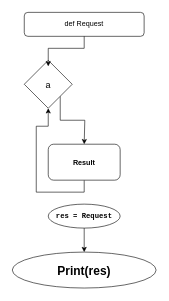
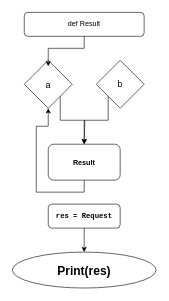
  <mxCell id="0" />
  <mxCell id="1" parent="0" />
- <mxCell id="2" value="def Request" style="rounded=1;whiteSpace=wrap;html=1;" vertex="1" parent="1"><mxGeometry x="40" y="20" width="200" height="40" as="geometry" /></mxCell>
+ <mxCell id="2" value="def Result" style="rounded=1;whiteSpace=wrap;html=1;" vertex="1" parent="1"><mxGeometry x="40" y="20" width="200" height="40" as="geometry" /></mxCell>
  <mxCell id="3" style="edgeStyle=orthogonalEdgeStyle;rounded=0;orthogonalLoop=1;jettySize=auto;html=1;exitX=1;exitY=1;exitDx=0;exitDy=0;" edge="1" parent="1" source="4"><mxGeometry relative="1" as="geometry"><mxPoint x="140" y="240" as="targetPoint" /><Array as="points"><mxPoint x="100" y="200" /><mxPoint x="141" y="200" /></Array></mxGeometry></mxCell>
  <mxCell id="4" value="&lt;font style=&quot;font-size: 15px;&quot;&gt;a&lt;/font&gt;" style="rhombus;whiteSpace=wrap;html=1;" vertex="1" parent="1"><mxGeometry x="40" y="100" width="80" height="80" as="geometry" /></mxCell>
+ <mxCell id="5" style="edgeStyle=orthogonalEdgeStyle;rounded=0;orthogonalLoop=1;jettySize=auto;html=1;exitX=0;exitY=1;exitDx=0;exitDy=0;" edge="1" parent="1" source="6" target="9"><mxGeometry relative="1" as="geometry"><Array as="points"><mxPoint x="180" y="200" /><mxPoint x="140" y="200" /></Array></mxGeometry></mxCell>
+ <mxCell id="6" value="&lt;font style=&quot;font-size: 14px;&quot;&gt;b&lt;/font&gt;" style="rhombus;whiteSpace=wrap;html=1;" vertex="1" parent="1"><mxGeometry x="160" y="100" width="80" height="80" as="geometry" /></mxCell>
  <mxCell id="7" style="edgeStyle=orthogonalEdgeStyle;rounded=0;orthogonalLoop=1;jettySize=auto;html=1;exitX=0.5;exitY=1;exitDx=0;exitDy=0;entryX=0.5;entryY=0.125;entryDx=0;entryDy=0;entryPerimeter=0;" edge="1" parent="1" source="2" target="4"><mxGeometry relative="1" as="geometry" /></mxCell>
  <mxCell id="8" style="edgeStyle=orthogonalEdgeStyle;rounded=0;orthogonalLoop=1;jettySize=auto;html=1;exitX=0.5;exitY=1;exitDx=0;exitDy=0;" edge="1" parent="1" source="9" target="4"><mxGeometry relative="1" as="geometry"><mxPoint x="140" y="350" as="targetPoint" /></mxGeometry></mxCell>
  <mxCell id="9" value="&lt;p style=&quot;line-height: 150%;&quot;&gt;&lt;b&gt;Result&lt;/b&gt;&lt;/p&gt;" style="rounded=1;whiteSpace=wrap;html=1;" vertex="1" parent="1"><mxGeometry x="80" y="240" width="120" height="60" as="geometry" /></mxCell>
  <mxCell id="10" style="edgeStyle=orthogonalEdgeStyle;rounded=0;orthogonalLoop=1;jettySize=auto;html=1;exitX=0.5;exitY=1;exitDx=0;exitDy=0;" edge="1" parent="1" source="11" target="12"><mxGeometry relative="1" as="geometry"><mxPoint x="140" y="430" as="targetPoint" /></mxGeometry></mxCell>
- <mxCell id="11" value="&lt;div style=&quot;font-family: &amp;quot;Bahnschrift &amp;quot;, Consolas, &amp;quot;Courier New&amp;quot;, monospace; line-height: 29px;&quot;&gt;&lt;span style=&quot;background-color: rgb(255, 255, 255);&quot;&gt;&lt;font style=&quot;font-size: 12px;&quot;&gt;&lt;b style=&quot;&quot;&gt;res = Request&lt;/b&gt;&lt;/font&gt;&lt;/span&gt;&lt;/div&gt;" style="ellipse;whiteSpace=wrap;html=1;" vertex="1" parent="1"><mxGeometry x="80" y="340" width="120" height="40" as="geometry" /></mxCell>
+ <mxCell id="11" value="&lt;div style=&quot;font-family: &amp;quot;Bahnschrift &amp;quot;, Consolas, &amp;quot;Courier New&amp;quot;, monospace; line-height: 29px;&quot;&gt;&lt;span style=&quot;background-color: rgb(255, 255, 255);&quot;&gt;&lt;font style=&quot;font-size: 12px;&quot;&gt;&lt;b style=&quot;&quot;&gt;res = Request&lt;/b&gt;&lt;/font&gt;&lt;/span&gt;&lt;/div&gt;" style="rounded=1;whiteSpace=wrap;html=1;" vertex="1" parent="1"><mxGeometry x="80" y="340" width="120" height="40" as="geometry" /></mxCell>
  <mxCell id="12" value="&lt;font style=&quot;font-size: 20px;&quot;&gt;&lt;b&gt;Print(res)&lt;/b&gt;&lt;/font&gt;" style="ellipse;whiteSpace=wrap;html=1;" vertex="1" parent="1"><mxGeometry x="20" y="420" width="240" height="60" as="geometry" /></mxCell>
